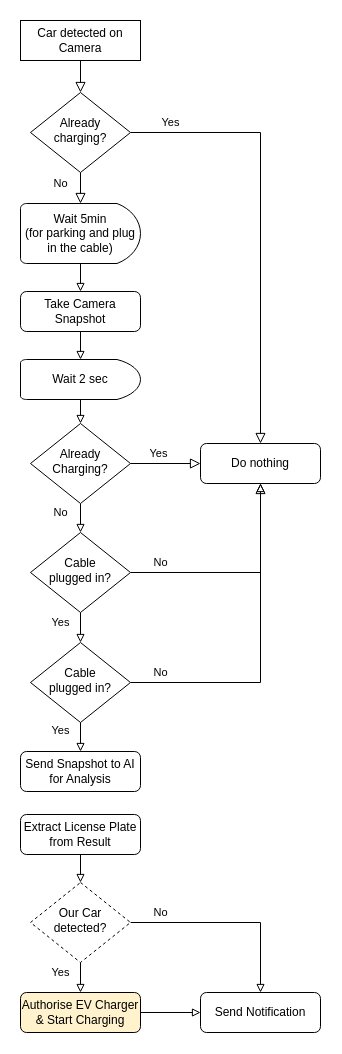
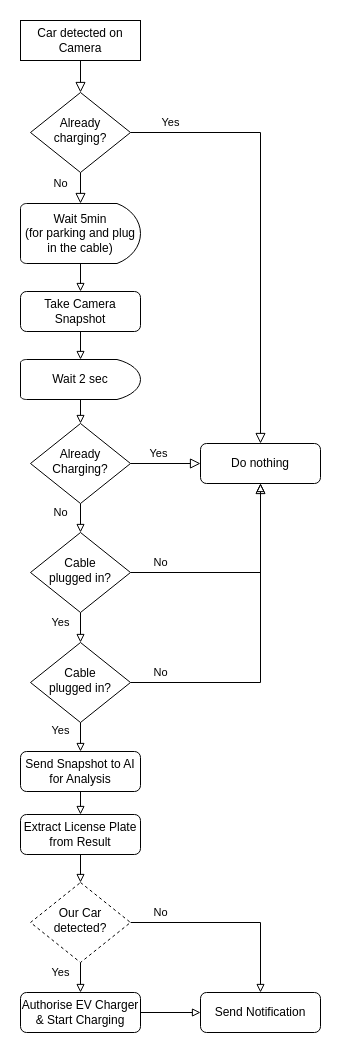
  <mxCell id="0" />
  <mxCell id="1" parent="0" />
  <mxCell id="2" value="" style="rounded=0;html=1;jettySize=auto;orthogonalLoop=1;fontSize=11;endArrow=block;endFill=0;endSize=8;strokeWidth=1;shadow=0;labelBackgroundColor=none;edgeStyle=orthogonalEdgeStyle;" parent="1" source="3" target="6" edge="1"><mxGeometry relative="1" as="geometry" /></mxCell>
  <mxCell id="3" value="Car detected on Camera" style="whiteSpace=wrap;html=1;fontSize=12;glass=0;strokeWidth=1;shadow=0;rounded=0;" parent="1" vertex="1"><mxGeometry x="20" y="20" width="120" height="40" as="geometry" /></mxCell>
  <mxCell id="4" value="No" style="rounded=0;html=1;jettySize=auto;orthogonalLoop=1;fontSize=11;endArrow=block;endFill=0;endSize=8;strokeWidth=1;shadow=0;labelBackgroundColor=none;edgeStyle=orthogonalEdgeStyle;" parent="1" source="6" target="11" edge="1"><mxGeometry x="0.184" y="-20" relative="1" as="geometry"><mxPoint as="offset" /></mxGeometry></mxCell>
  <mxCell id="5" value="Yes" style="edgeStyle=orthogonalEdgeStyle;rounded=0;html=1;jettySize=auto;orthogonalLoop=1;fontSize=11;endArrow=block;endFill=0;endSize=8;strokeWidth=1;shadow=0;labelBackgroundColor=none;entryX=0.5;entryY=0;entryDx=0;entryDy=0;" parent="1" source="6" target="18" edge="1"><mxGeometry x="-0.819" y="10" relative="1" as="geometry"><mxPoint as="offset" /><mxPoint x="250" y="362" as="targetPoint" /></mxGeometry></mxCell>
  <mxCell id="6" value="Already charging?" style="rhombus;whiteSpace=wrap;html=1;shadow=0;fontFamily=Helvetica;fontSize=12;align=center;strokeWidth=1;spacing=6;spacingTop=-4;" parent="1" vertex="1"><mxGeometry x="30" y="92" width="100" height="80" as="geometry" /></mxCell>
  <mxCell id="7" value="No" style="edgeStyle=orthogonalEdgeStyle;rounded=0;html=1;jettySize=auto;orthogonalLoop=1;fontSize=11;endArrow=block;endFill=0;endSize=8;strokeWidth=1;shadow=0;labelBackgroundColor=none;exitX=1;exitY=0.5;exitDx=0;exitDy=0;entryX=0.5;entryY=1;entryDx=0;entryDy=0;" parent="1" source="23" target="18" edge="1"><mxGeometry x="-0.818" y="10" relative="1" as="geometry"><mxPoint as="offset" /><mxPoint x="89.962" y="752.03" as="sourcePoint" /><mxPoint x="240" y="532" as="targetPoint" /></mxGeometry></mxCell>
+ <mxCell id="8" style="edgeStyle=orthogonalEdgeStyle;rounded=0;orthogonalLoop=1;jettySize=auto;html=1;exitX=0.5;exitY=1;exitDx=0;exitDy=0;entryX=0.5;entryY=0;entryDx=0;entryDy=0;endArrow=block;endFill=0;" edge="1" parent="1" source="9" target="26"><mxGeometry relative="1" as="geometry" /></mxCell>
  <mxCell id="9" value="Send Snapshot to AI for Analysis" style="rounded=1;whiteSpace=wrap;html=1;fontSize=12;glass=0;strokeWidth=1;shadow=0;" parent="1" vertex="1"><mxGeometry x="20" y="751" width="120" height="40" as="geometry" /></mxCell>
  <mxCell id="10" style="edgeStyle=orthogonalEdgeStyle;rounded=0;orthogonalLoop=1;jettySize=auto;html=1;entryX=0.5;entryY=0;entryDx=0;entryDy=0;endArrow=block;endFill=0;" edge="1" parent="1" source="11" target="12"><mxGeometry relative="1" as="geometry" /></mxCell>
  <mxCell id="11" value="Wait 5min&lt;br&gt;(for parking and plug in the cable)" style="strokeWidth=1;html=1;shape=mxgraph.flowchart.delay;whiteSpace=wrap;" parent="1" vertex="1"><mxGeometry x="20" y="203" width="120" height="60" as="geometry" /></mxCell>
  <mxCell id="12" value="Take Camera Snapshot" style="rounded=1;whiteSpace=wrap;html=1;fontSize=12;glass=0;strokeWidth=1;shadow=0;" vertex="1" parent="1"><mxGeometry x="20" y="291" width="120" height="40" as="geometry" /></mxCell>
  <mxCell id="13" value="Wait 2 sec" style="strokeWidth=1;html=1;shape=mxgraph.flowchart.delay;whiteSpace=wrap;" vertex="1" parent="1"><mxGeometry x="20" y="359" width="120" height="40" as="geometry" /></mxCell>
  <mxCell id="14" style="edgeStyle=orthogonalEdgeStyle;rounded=0;orthogonalLoop=1;jettySize=auto;html=1;exitX=0.5;exitY=1;exitDx=0;exitDy=0;entryX=0.5;entryY=0;entryDx=0;entryDy=0;entryPerimeter=0;endArrow=block;endFill=0;" edge="1" parent="1" source="12" target="13"><mxGeometry relative="1" as="geometry" /></mxCell>
  <mxCell id="15" value="No" style="edgeStyle=orthogonalEdgeStyle;rounded=0;orthogonalLoop=1;jettySize=auto;html=1;entryX=0.5;entryY=0;entryDx=0;entryDy=0;endArrow=block;endFill=0;" edge="1" parent="1" source="16" target="22"><mxGeometry x="-0.647" y="-20" relative="1" as="geometry"><mxPoint as="offset" /></mxGeometry></mxCell>
  <mxCell id="16" value="Already Charging?" style="rhombus;whiteSpace=wrap;html=1;shadow=0;fontFamily=Helvetica;fontSize=12;align=center;strokeWidth=1;spacing=6;spacingTop=-4;" vertex="1" parent="1"><mxGeometry x="30" y="423" width="100" height="80" as="geometry" /></mxCell>
  <mxCell id="17" style="edgeStyle=orthogonalEdgeStyle;rounded=0;orthogonalLoop=1;jettySize=auto;html=1;exitX=0.5;exitY=1;exitDx=0;exitDy=0;exitPerimeter=0;entryX=0.5;entryY=0;entryDx=0;entryDy=0;endArrow=block;endFill=0;" edge="1" parent="1" source="13" target="16"><mxGeometry relative="1" as="geometry"><mxPoint x="140" y="482" as="targetPoint" /></mxGeometry></mxCell>
  <mxCell id="18" value="Do nothing" style="rounded=1;whiteSpace=wrap;html=1;fontSize=12;glass=0;strokeWidth=1;shadow=0;" vertex="1" parent="1"><mxGeometry x="200" y="443" width="120" height="40" as="geometry" /></mxCell>
  <mxCell id="19" value="Yes" style="edgeStyle=orthogonalEdgeStyle;rounded=0;html=1;jettySize=auto;orthogonalLoop=1;fontSize=11;endArrow=block;endFill=0;endSize=8;strokeWidth=1;shadow=0;labelBackgroundColor=none;exitX=1;exitY=0.5;exitDx=0;exitDy=0;entryX=0;entryY=0.5;entryDx=0;entryDy=0;" edge="1" parent="1" source="16" target="18"><mxGeometry x="-0.2" y="10" relative="1" as="geometry"><mxPoint as="offset" /><mxPoint x="140" y="462" as="sourcePoint" /><mxPoint x="180" y="592" as="targetPoint" /></mxGeometry></mxCell>
  <mxCell id="20" value="No" style="edgeStyle=orthogonalEdgeStyle;rounded=0;orthogonalLoop=1;jettySize=auto;html=1;entryX=0.5;entryY=1;entryDx=0;entryDy=0;endArrow=block;endFill=0;" edge="1" parent="1" source="22" target="18"><mxGeometry x="-0.726" y="10" relative="1" as="geometry"><mxPoint as="offset" /></mxGeometry></mxCell>
  <mxCell id="21" value="Yes" style="edgeStyle=orthogonalEdgeStyle;rounded=0;orthogonalLoop=1;jettySize=auto;html=1;endArrow=block;endFill=0;" edge="1" parent="1" source="22" target="23"><mxGeometry x="0.2" y="-20" relative="1" as="geometry"><mxPoint as="offset" /></mxGeometry></mxCell>
  <mxCell id="22" value="Cable&lt;br&gt;plugged in?" style="rhombus;whiteSpace=wrap;html=1;shadow=0;fontFamily=Helvetica;fontSize=12;align=center;strokeWidth=1;spacing=6;spacingTop=-4;" vertex="1" parent="1"><mxGeometry x="30" y="532" width="100" height="80" as="geometry" /></mxCell>
  <mxCell id="23" value="Cable&lt;br&gt;plugged in?" style="rhombus;whiteSpace=wrap;html=1;shadow=0;fontFamily=Helvetica;fontSize=12;align=center;strokeWidth=1;spacing=6;spacingTop=-4;" vertex="1" parent="1"><mxGeometry x="30" y="642" width="100" height="80" as="geometry" /></mxCell>
  <mxCell id="24" value="Yes" style="edgeStyle=orthogonalEdgeStyle;rounded=0;orthogonalLoop=1;jettySize=auto;html=1;endArrow=block;endFill=0;exitX=0.5;exitY=1;exitDx=0;exitDy=0;entryX=0.5;entryY=0;entryDx=0;entryDy=0;" edge="1" parent="1" source="23" target="9"><mxGeometry x="-0.429" y="-20" relative="1" as="geometry"><mxPoint x="90" y="672" as="sourcePoint" /><mxPoint x="90" y="702" as="targetPoint" /><mxPoint as="offset" /></mxGeometry></mxCell>
  <mxCell id="25" value="" style="edgeStyle=orthogonalEdgeStyle;rounded=0;orthogonalLoop=1;jettySize=auto;html=1;endArrow=block;endFill=0;" edge="1" parent="1" source="26" target="29"><mxGeometry relative="1" as="geometry" /></mxCell>
  <mxCell id="26" value="Extract License Plate from Result" style="rounded=1;whiteSpace=wrap;html=1;fontSize=12;glass=0;strokeWidth=1;shadow=0;" vertex="1" parent="1"><mxGeometry x="20" y="814" width="120" height="40" as="geometry" /></mxCell>
  <mxCell id="27" value="Yes" style="edgeStyle=orthogonalEdgeStyle;rounded=0;orthogonalLoop=1;jettySize=auto;html=1;endArrow=block;endFill=0;" edge="1" parent="1" source="29" target="31"><mxGeometry x="0.2" y="-20" relative="1" as="geometry"><mxPoint as="offset" /></mxGeometry></mxCell>
  <mxCell id="28" value="No" style="edgeStyle=orthogonalEdgeStyle;rounded=0;orthogonalLoop=1;jettySize=auto;html=1;endArrow=block;endFill=0;" edge="1" parent="1" source="29" target="32"><mxGeometry x="-0.7" y="10" relative="1" as="geometry"><mxPoint as="offset" /></mxGeometry></mxCell>
  <mxCell id="29" value="Our Car detected?" style="rhombus;whiteSpace=wrap;html=1;shadow=0;fontFamily=Helvetica;fontSize=12;align=center;strokeWidth=1;spacing=6;spacingTop=-4;dashed=1;" vertex="1" parent="1"><mxGeometry x="30" y="882" width="100" height="80" as="geometry" /></mxCell>
  <mxCell id="30" value="" style="edgeStyle=orthogonalEdgeStyle;rounded=0;orthogonalLoop=1;jettySize=auto;html=1;endArrow=block;endFill=0;" edge="1" parent="1" source="31" target="32"><mxGeometry relative="1" as="geometry"><mxPoint x="80" y="1071" as="targetPoint" /></mxGeometry></mxCell>
- <mxCell id="31" value="Authorise EV Charger &amp;amp; Start Charging" style="rounded=1;whiteSpace=wrap;html=1;fontSize=12;glass=0;strokeWidth=1;shadow=0;fillColor=#fff2cc;" vertex="1" parent="1"><mxGeometry x="20" y="992" width="120" height="40" as="geometry" /></mxCell>
+ <mxCell id="31" value="Authorise EV Charger &amp;amp; Start Charging" style="rounded=1;whiteSpace=wrap;html=1;fontSize=12;glass=0;strokeWidth=1;shadow=0;" vertex="1" parent="1"><mxGeometry x="20" y="992" width="120" height="40" as="geometry" /></mxCell>
  <mxCell id="32" value="Send Notification" style="rounded=1;whiteSpace=wrap;html=1;fontSize=12;glass=0;strokeWidth=1;shadow=0;" vertex="1" parent="1"><mxGeometry x="200" y="992" width="120" height="40" as="geometry" /></mxCell>
